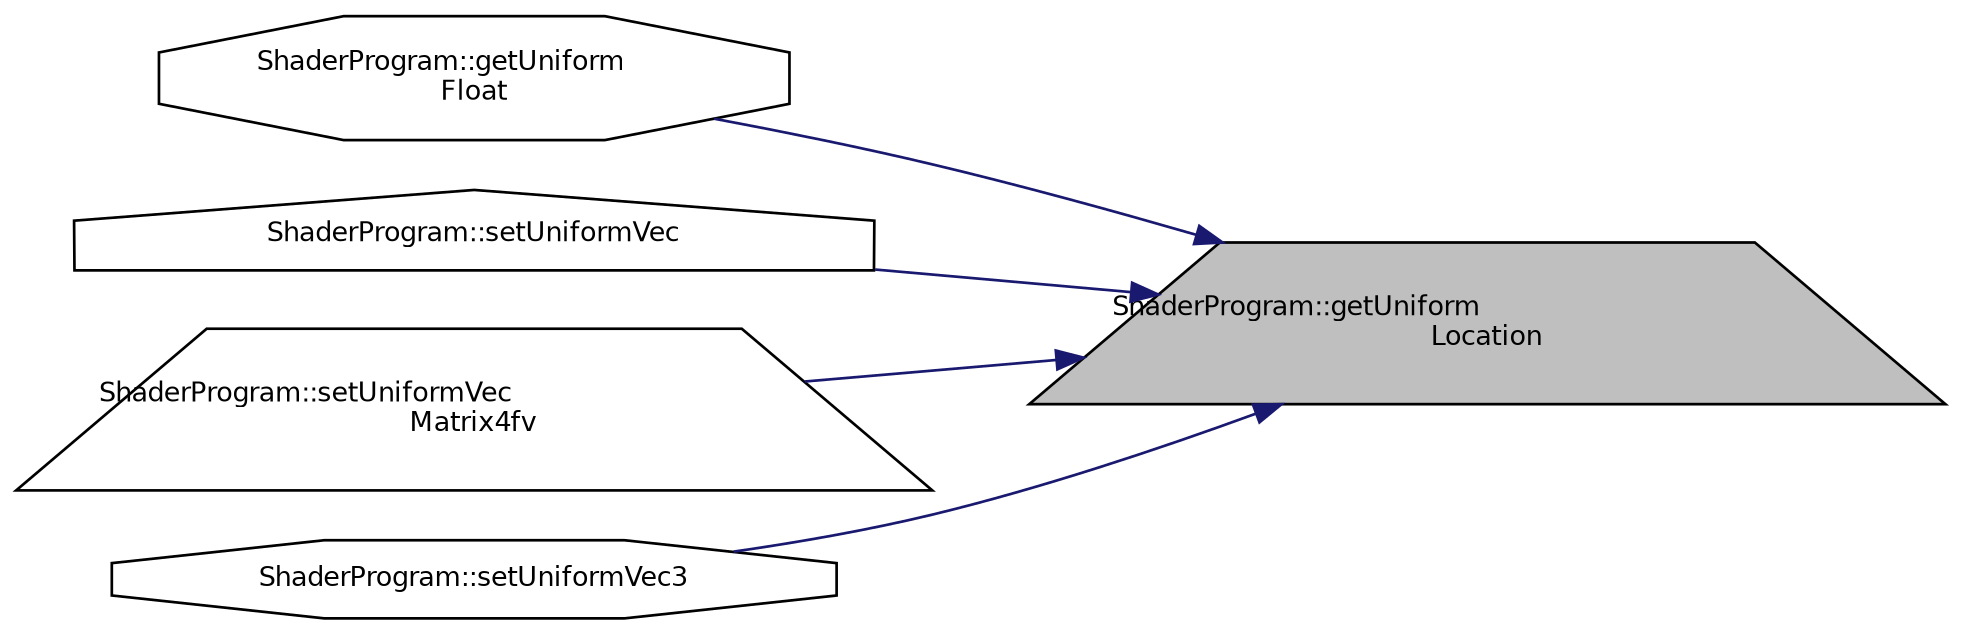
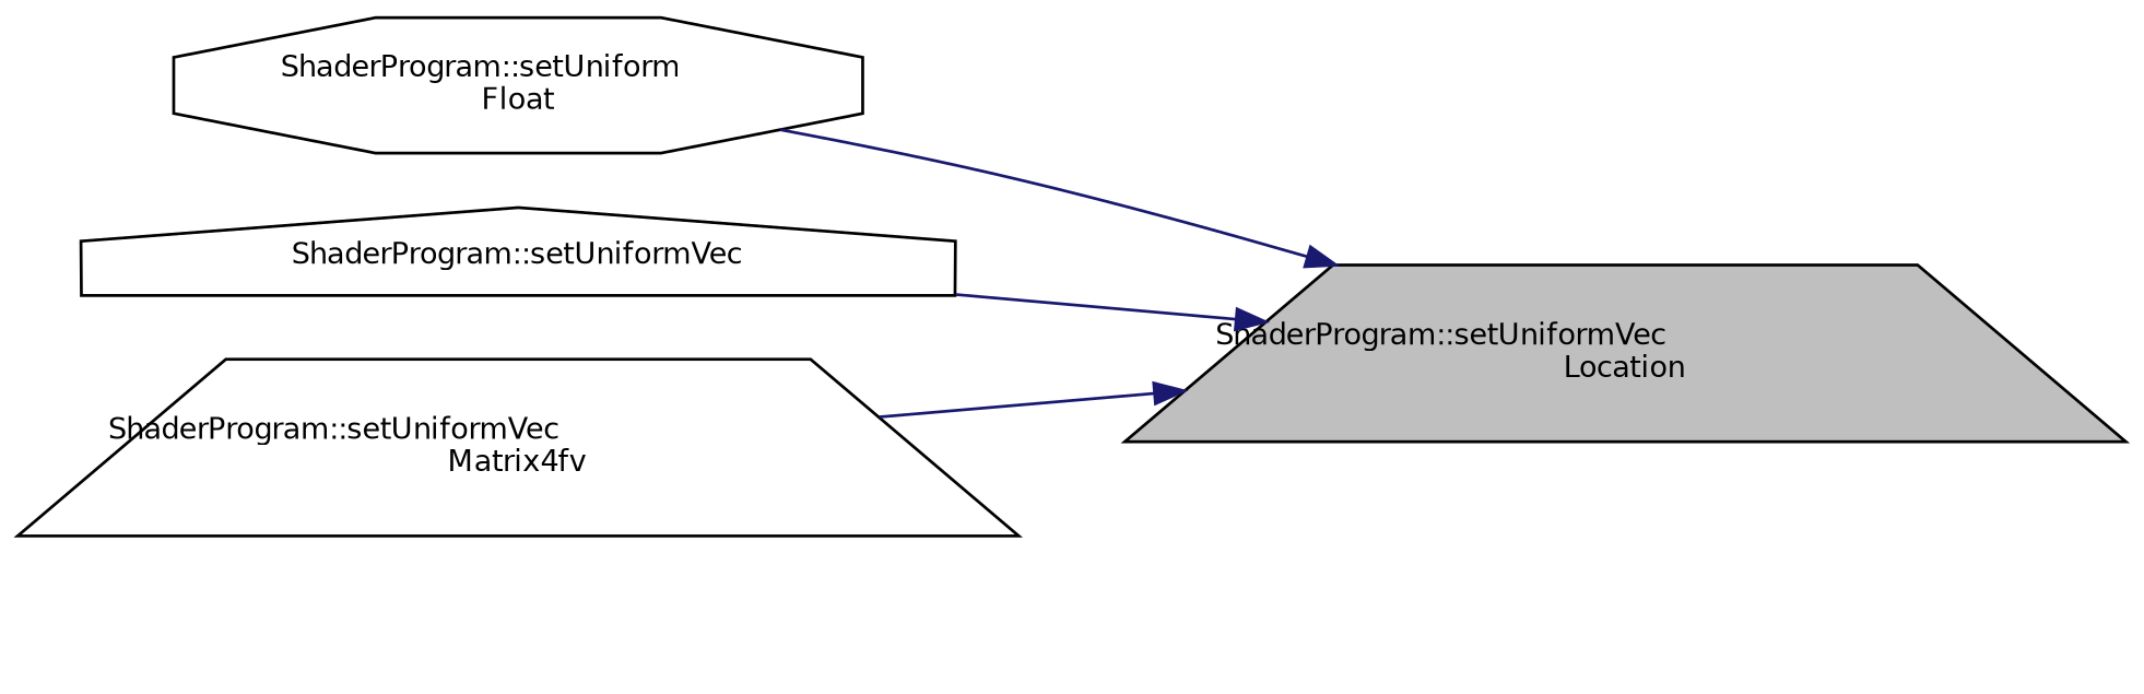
  digraph {
    rankdir=RL
    node [color=black fontname=Helvetica fontsize=10 shape=trapezium]
    edge [color=midnightblue dir=back fontname=Helvetica fontsize=10 labelfontname=Helvetica labelfontsize=10 style=solid]
-   n1 [fillcolor=grey75 fontcolor=black height=0.2 label="ShaderProgram::getUniform\lLocation" style=filled width=0.4]
-   n2 [height=0.2 label="ShaderProgram::getUniform\lFloat" shape=octagon width=0.4]
+   n1 [fillcolor=grey75 fontcolor=black height=0.2 label="ShaderProgram::setUniformVec\lLocation" style=filled width=0.4]
+   n2 [height=0.2 label="ShaderProgram::setUniform\lFloat" shape=octagon width=0.4]
    n3 [height=0.2 label="ShaderProgram::setUniformVec" shape=house width=0.4]
    n4 [height=0.2 label="ShaderProgram::setUniformVec\lMatrix4fv" width=0.4]
-   n5 [height=0.2 label="ShaderProgram::setUniformVec3" shape=octagon width=0.4]
    n1 -> n2
    n1 -> n3
    n1 -> n4
-   n1 -> n5
  }
